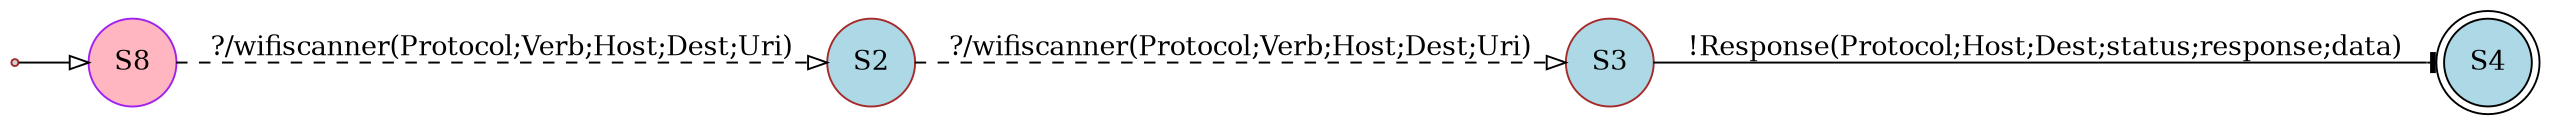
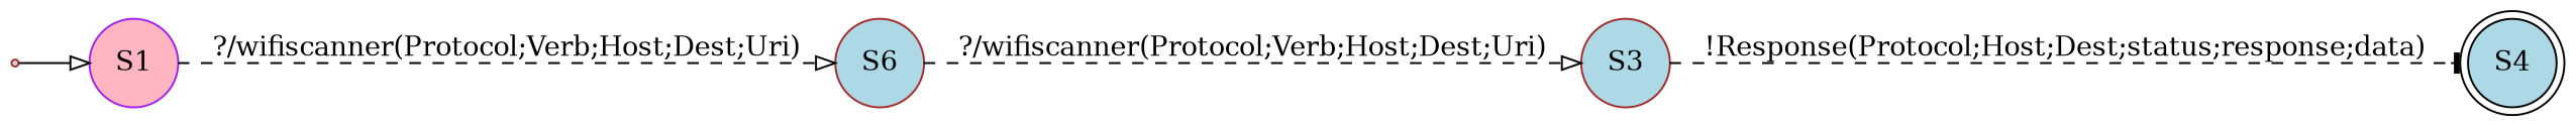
  digraph {
    rankdir=LR
    node [color=brown fillcolor=lightblue shape=circle style=filled]
    edge [arrowhead=onormal style=solid]
    S00 [fillcolor=lightgrey shape=point]
-   n2 [color=purple fillcolor=lightpink label=S8]
-   n3 [label=S2]
+   n2 [color=purple fillcolor=lightpink label=S1]
+   n3 [label=S6]
    n4 [label=S3]
    n5 [color=black label=S4 shape=doublecircle]
    S00 -> n2
    n2 -> n3 [label="?/wifiscanner(Protocol;Verb;Host;Dest;Uri)" style=dashed]
    n3 -> n4 [label="?/wifiscanner(Protocol;Verb;Host;Dest;Uri)" style=dashed]
-   n4 -> n5 [arrowhead=tee label="!Response(Protocol;Host;Dest;status;response;data)"]
+   n4 -> n5 [arrowhead=tee label="!Response(Protocol;Host;Dest;status;response;data)" style=dashed]
  }
